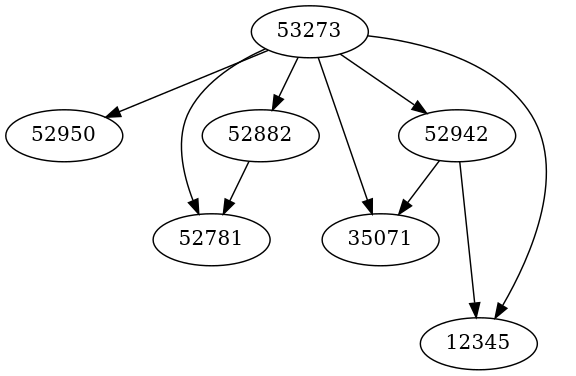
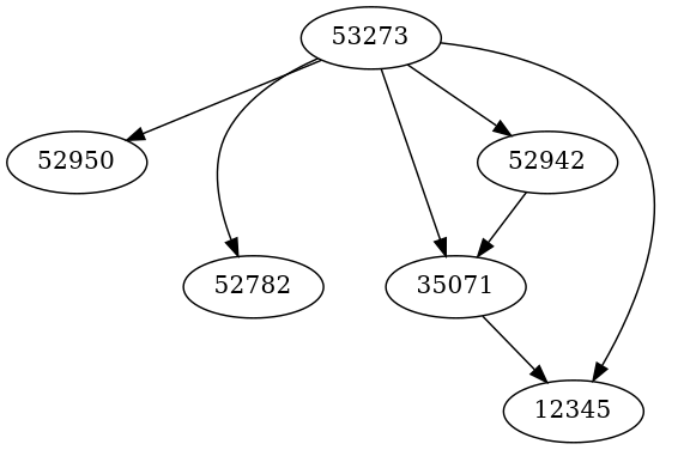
  digraph {
    53273
    52950
-   52782 [label=52781]
+   52782
    52942
    35071
    12345
-   52882
    53273 -> 52950
    53273 -> 52782
    53273 -> 52942
    53273 -> 35071
    53273 -> 12345
-   53273 -> 52882
    52942 -> 35071
-   52942 -> 12345
-   52882 -> 52782
+   35071 -> 12345
  }
